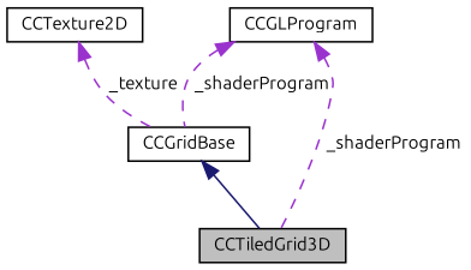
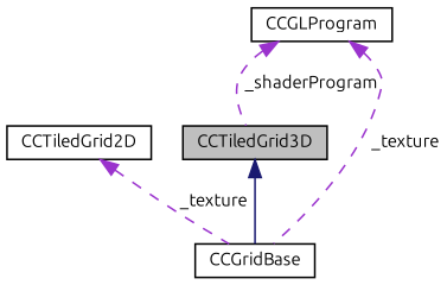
  digraph {
    fontname=Ubuntu
    node [color=black fontname=Ubuntu fontsize=10 shape=record]
    edge [color=darkorchid3 dir=back fontname=Ubuntu fontsize=10 labelfontname=FreeSans labelfontsize=10 style=dashed]
    n1 [fillcolor=grey75 fontcolor=black height=0.2 label=CCTiledGrid3D style=filled width=0.4]
    n2 [height=0.2 label=CCGridBase width=0.4]
-   n3 [height=0.2 label=CCTexture2D width=0.4]
+   n3 [height=0.2 label=CCTiledGrid2D width=0.4]
    n4 [height=0.2 label=CCGLProgram width=0.4]
-   n2 -> n1 [color=midnightblue style=solid]
+   n1 -> n2 [color=midnightblue style=solid]
    n3 -> n2 [label=" _texture"]
    n4 -> n1 [label=" _shaderProgram"]
-   n4 -> n2 [label=" _shaderProgram"]
+   n4 -> n2 [label=" _texture"]
  }
